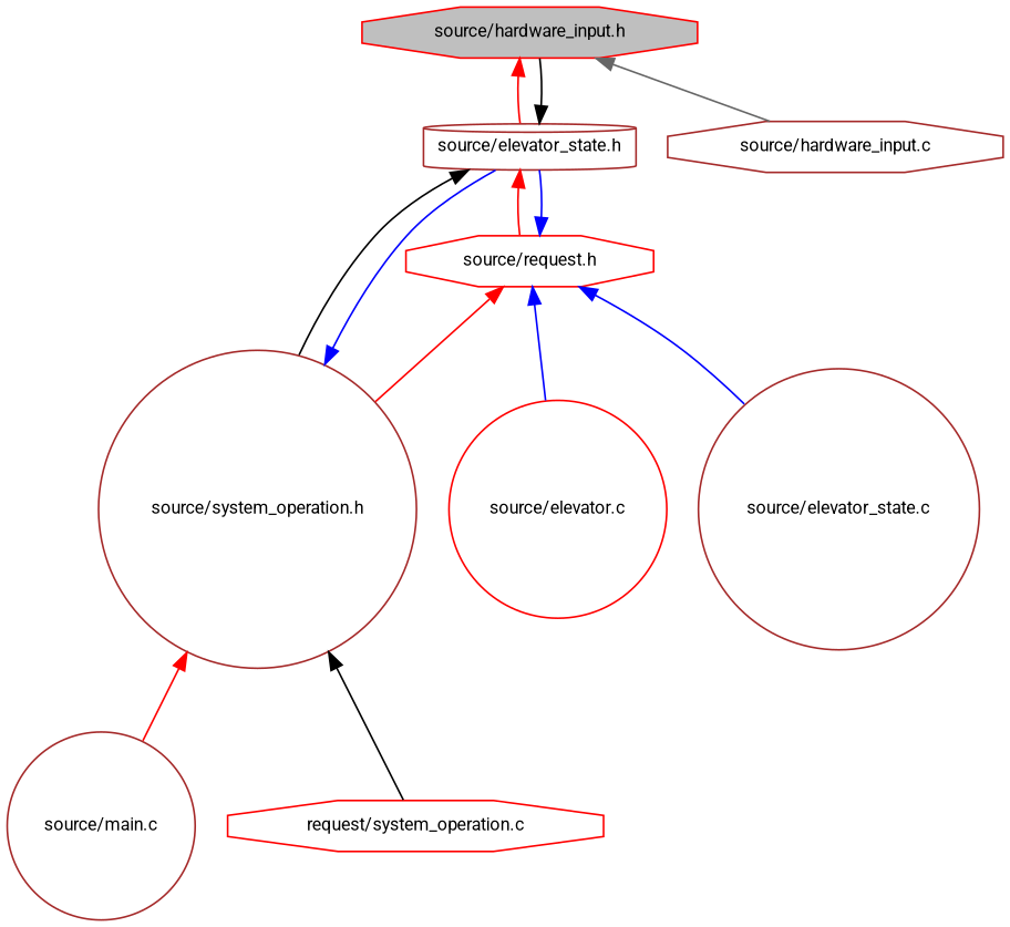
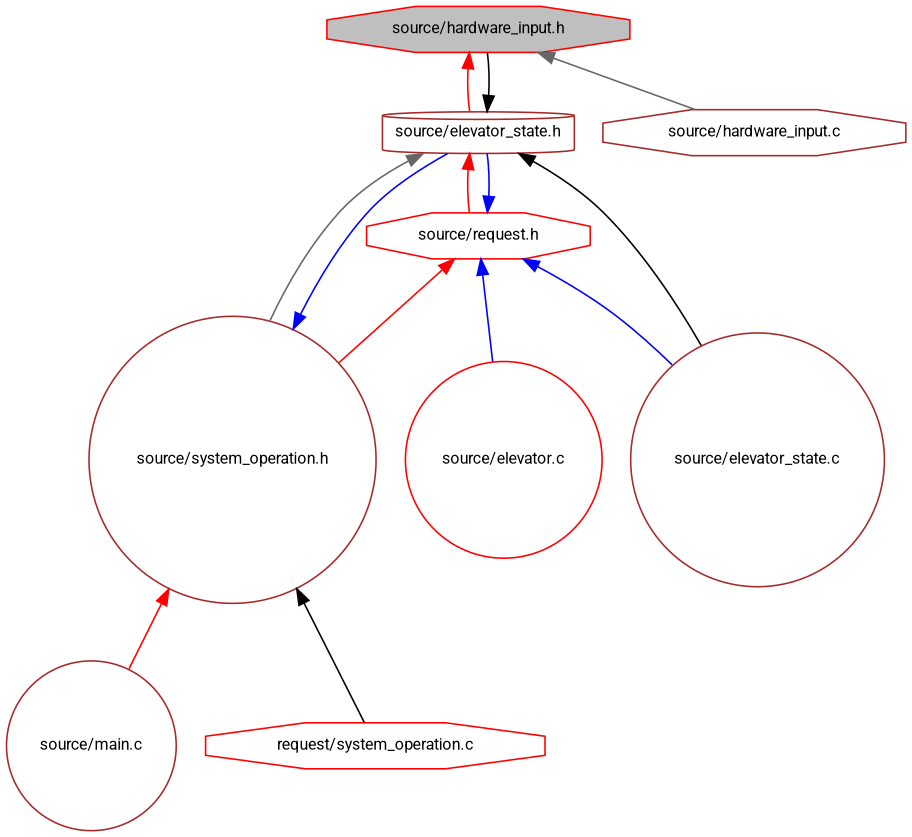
  digraph {
    fontname=Roboto
    node [color=brown fillcolor=white fontname=Roboto fontsize=10 shape=octagon style=filled]
    edge [color=red dir=back fontname=Roboto fontsize=10 labelfontname=Helvetica labelfontsize=10 style=solid]
    n1 [color=red fillcolor=grey75 fontcolor=black height=0.2 label="source/hardware_input.h" width=0.4]
    n2 [height=0.2 label="source/elevator_state.h" shape=cylinder width=0.4]
    n3 [height=0.2 label="source/hardware_input.c" width=0.4]
    n4 [height=0.2 label="source/system_operation.h" shape=circle width=0.4]
    n5 [height=0.2 label="source/elevator_state.c" shape=circle width=0.4]
    n6 [color=red height=0.2 label="source/request.h" width=0.4]
    n7 [height=0.2 label="source/main.c" shape=circle width=0.4]
    n8 [color=red height=0.2 label="request/system_operation.c" width=0.4]
    n9 [color=red height=0.2 label="source/elevator.c" shape=circle width=0.4]
    n1 -> n2
    n1 -> n3 [color=gray40]
    n2 -> n1 [color=black]
-   n2 -> n4 [color=black]
+   n2 -> n4 [color=gray40]
+   n2 -> n5 [color=black]
    n2 -> n6
    n4 -> n2 [color=blue]
    n4 -> n7
    n4 -> n8 [color=black]
    n6 -> n2 [color=blue]
    n6 -> n4
    n6 -> n5 [color=blue]
    n6 -> n9 [color=blue]
  }
